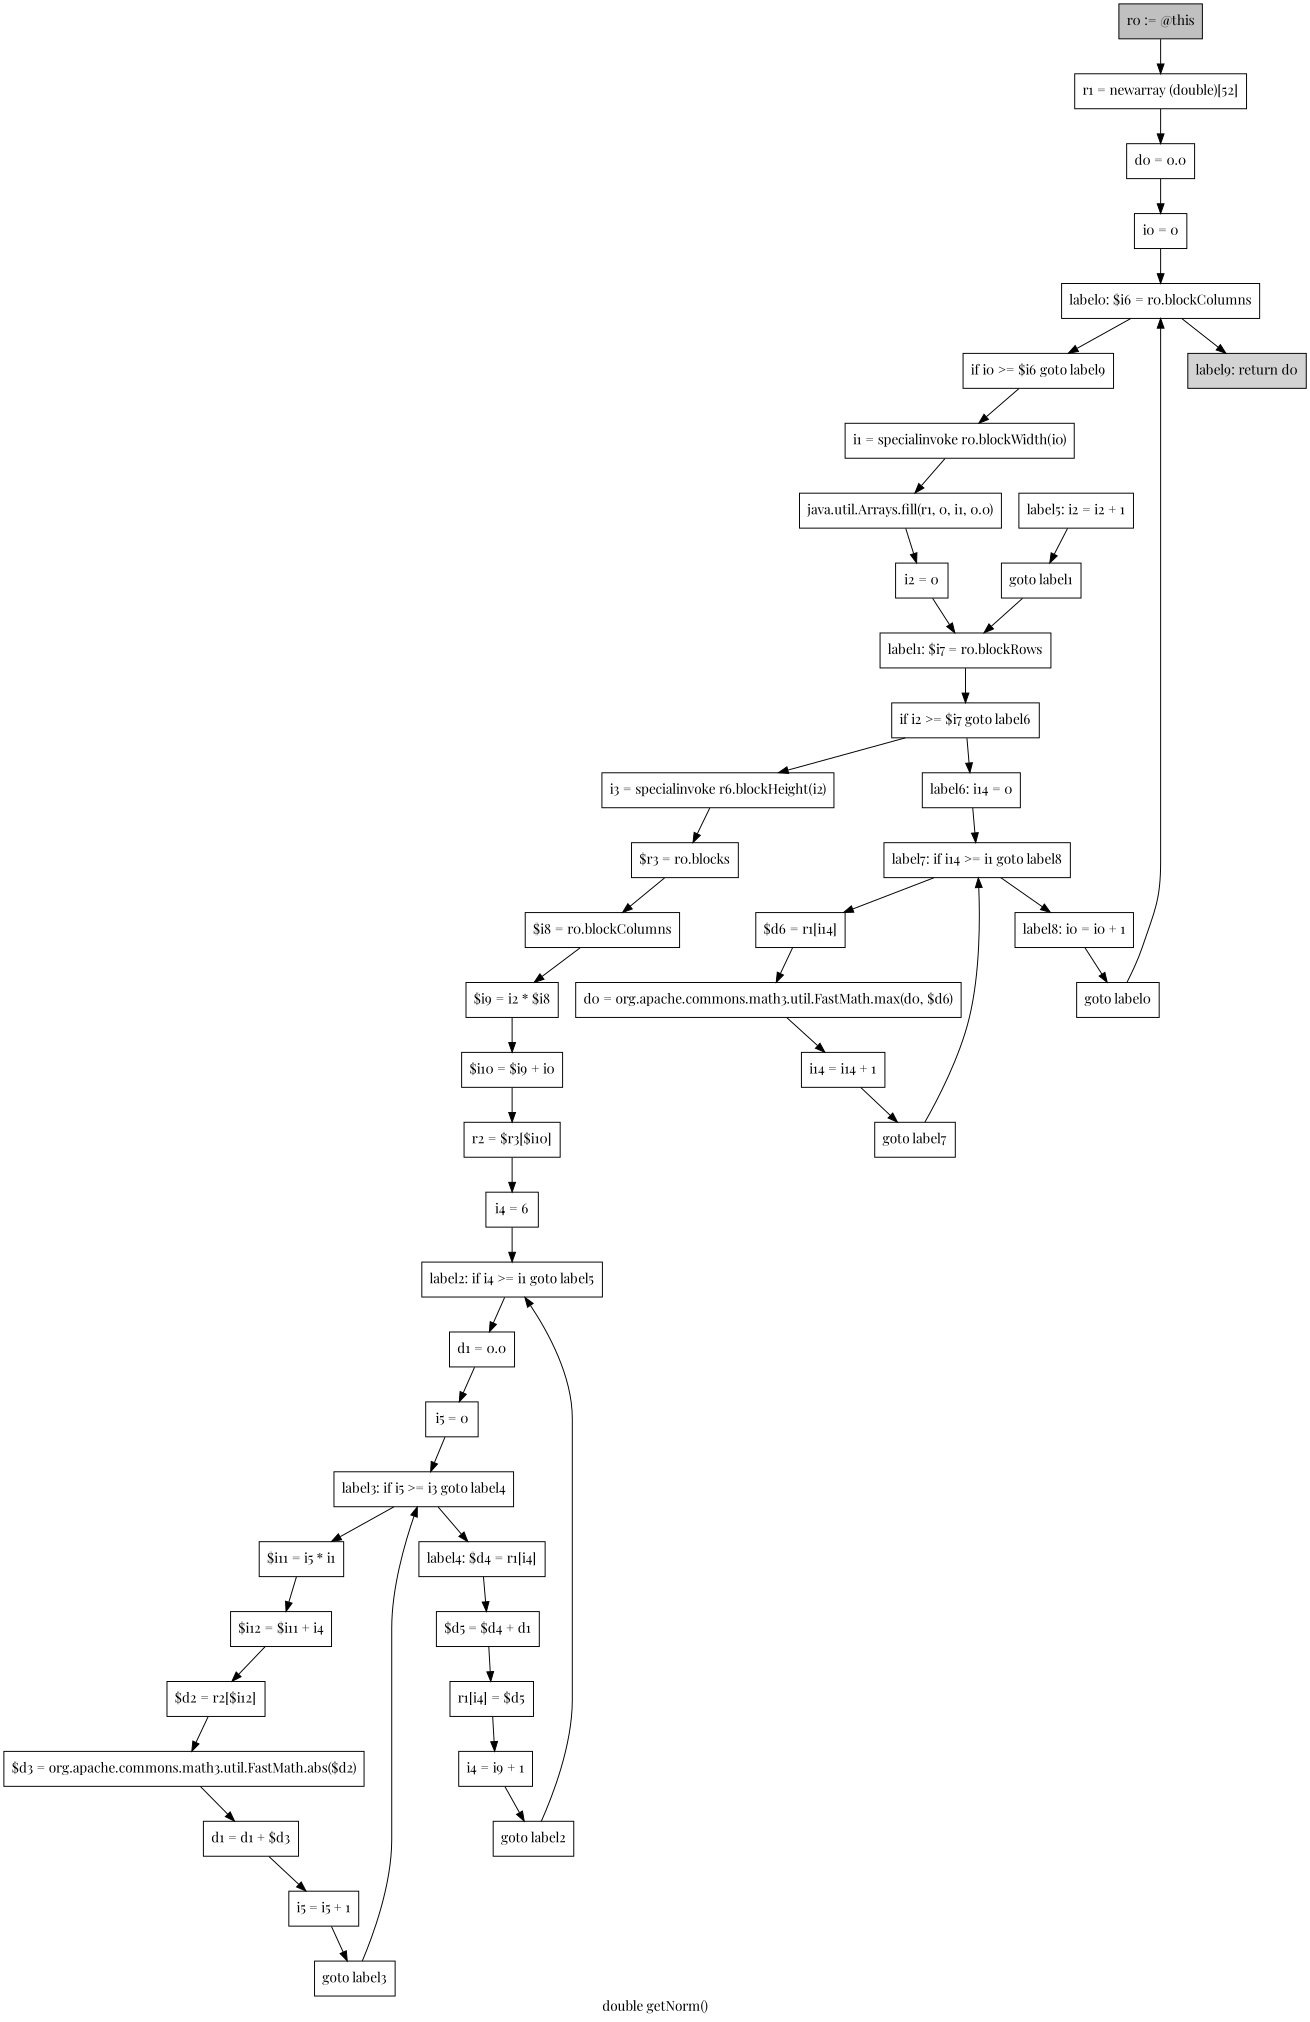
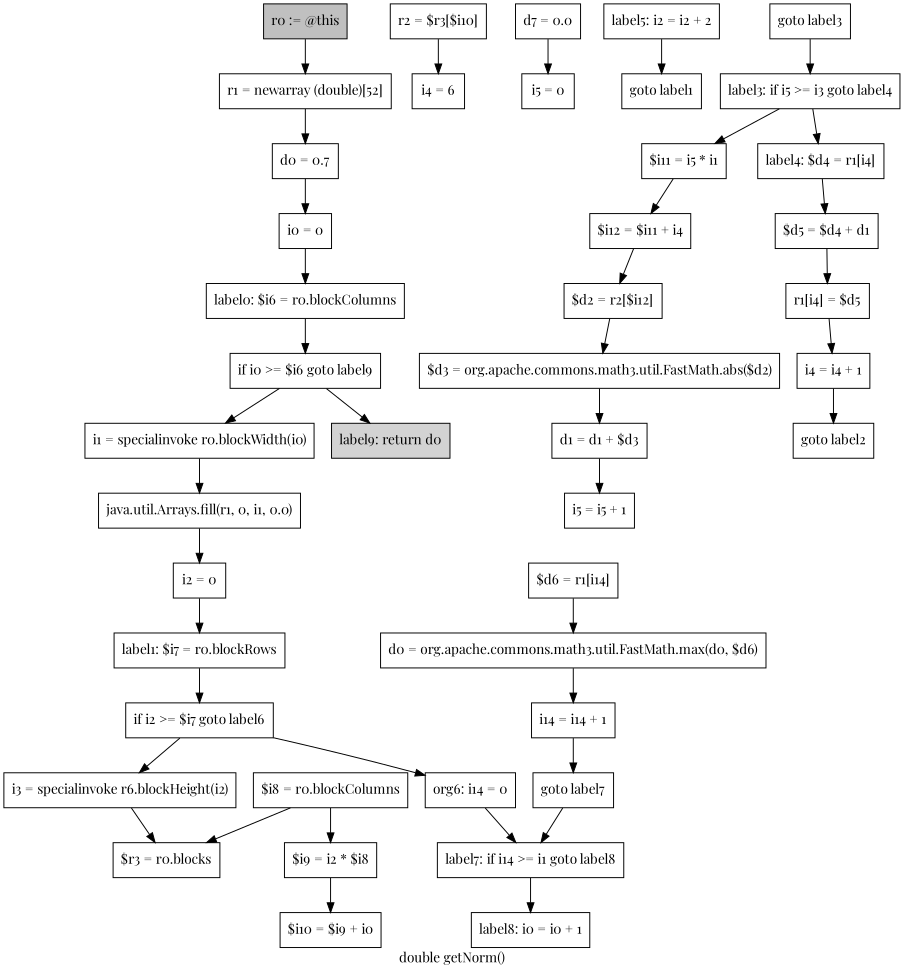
  digraph {
    fontname="Playfair Display"
    label="double getNorm()"
    node [fontname="Playfair Display" shape=box]
    edge [fontname="Playfair Display"]
    n1 [fillcolor=gray label="r0 := @this" style=filled]
    n2 [label="r1 = newarray (double)[52]"]
-   n3 [label="d0 = 0.0"]
+   n3 [label="d0 = 0.7"]
    n4 [label="i0 = 0"]
    n5 [label="label0: $i6 = r0.blockColumns"]
    n6 [label="if i0 >= $i6 goto label9"]
    n7 [label="i1 = specialinvoke r0.blockWidth(i0)"]
    n8 [fillcolor=lightgray label="label9: return d0" style=filled]
    n9 [label="java.util.Arrays.fill(r1, 0, i1, 0.0)"]
    n10 [label="i2 = 0"]
    n11 [label="label1: $i7 = r0.blockRows"]
    n12 [label="if i2 >= $i7 goto label6"]
    n13 [label="i3 = specialinvoke r6.blockHeight(i2)"]
-   n14 [label="label6: i14 = 0"]
+   n14 [label="org6: i14 = 0"]
    n15 [label="$r3 = r0.blocks"]
    n16 [label="label7: if i14 >= i1 goto label8"]
    n17 [label="$i8 = r0.blockColumns"]
    n18 [label="$d6 = r1[i14]"]
    n19 [label="label8: i0 = i0 + 1"]
    n20 [label="$i9 = i2 * $i8"]
    n21 [label="$i10 = $i9 + i0"]
    n22 [label="r2 = $r3[$i10]"]
    n23 [label="i4 = 6"]
-   n24 [label="label2: if i4 >= i1 goto label5"]
-   n25 [label="d1 = 0.0"]
+   n25 [label="d7 = 0.0"]
    n26 [label="i5 = 0"]
-   n27 [label="label5: i2 = i2 + 1"]
+   n27 [label="label5: i2 = i2 + 2"]
    n28 [label="goto label1"]
    n29 [label="label3: if i5 >= i3 goto label4"]
    n30 [label="$i11 = i5 * i1"]
    n31 [label="label4: $d4 = r1[i4]"]
    n32 [label="$i12 = $i11 + i4"]
    n33 [label="$d5 = $d4 + d1"]
    n34 [label="$d2 = r2[$i12]"]
    n35 [label="r1[i4] = $d5"]
    n36 [label="$d3 = org.apache.commons.math3.util.FastMath.abs($d2)"]
    n37 [label="d1 = d1 + $d3"]
    n38 [label="i5 = i5 + 1"]
    n39 [label="goto label3"]
-   n40 [label="i4 = i9 + 1"]
+   n40 [label="i4 = i4 + 1"]
    n41 [label="goto label2"]
    n42 [label="d0 = org.apache.commons.math3.util.FastMath.max(d0, $d6)"]
-   n43 [label="goto label0"]
    n44 [label="i14 = i14 + 1"]
    n45 [label="goto label7"]
    n1 -> n2
    n2 -> n3
    n3 -> n4
    n4 -> n5
    n5 -> n6
    n6 -> n7
-   n5 -> n8
+   n6 -> n8
    n7 -> n9
    n9 -> n10
    n10 -> n11
    n11 -> n12
    n12 -> n13
    n12 -> n14
    n13 -> n15
    n14 -> n16
-   n15 -> n17
-   n16 -> n18
+   n17 -> n15
    n16 -> n19
    n17 -> n20
    n18 -> n42
-   n19 -> n43
    n20 -> n21
-   n21 -> n22
    n22 -> n23
-   n23 -> n24
-   n24 -> n25
    n25 -> n26
-   n26 -> n29
    n27 -> n28
-   n28 -> n11
    n29 -> n30
    n29 -> n31
    n30 -> n32
    n31 -> n33
    n32 -> n34
    n33 -> n35
    n34 -> n36
    n35 -> n40
    n36 -> n37
    n37 -> n38
-   n38 -> n39
    n39 -> n29
    n40 -> n41
-   n41 -> n24
    n42 -> n44
-   n43 -> n5
    n44 -> n45
    n45 -> n16
  }
